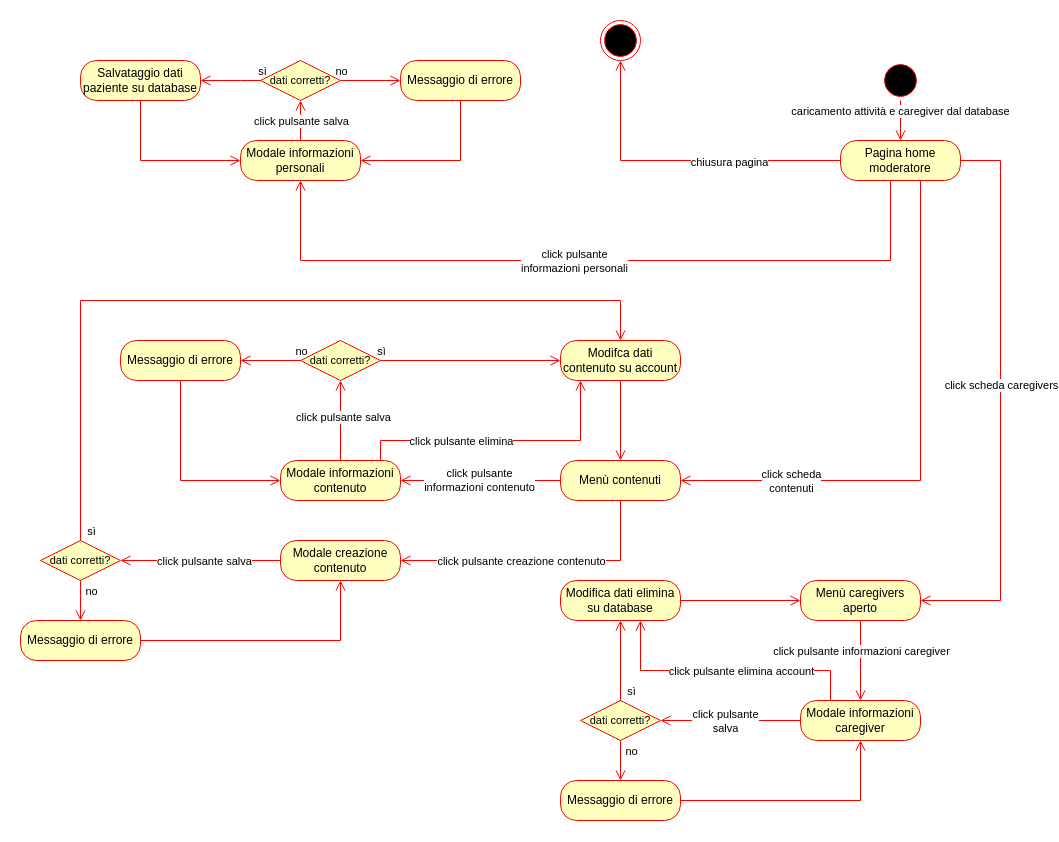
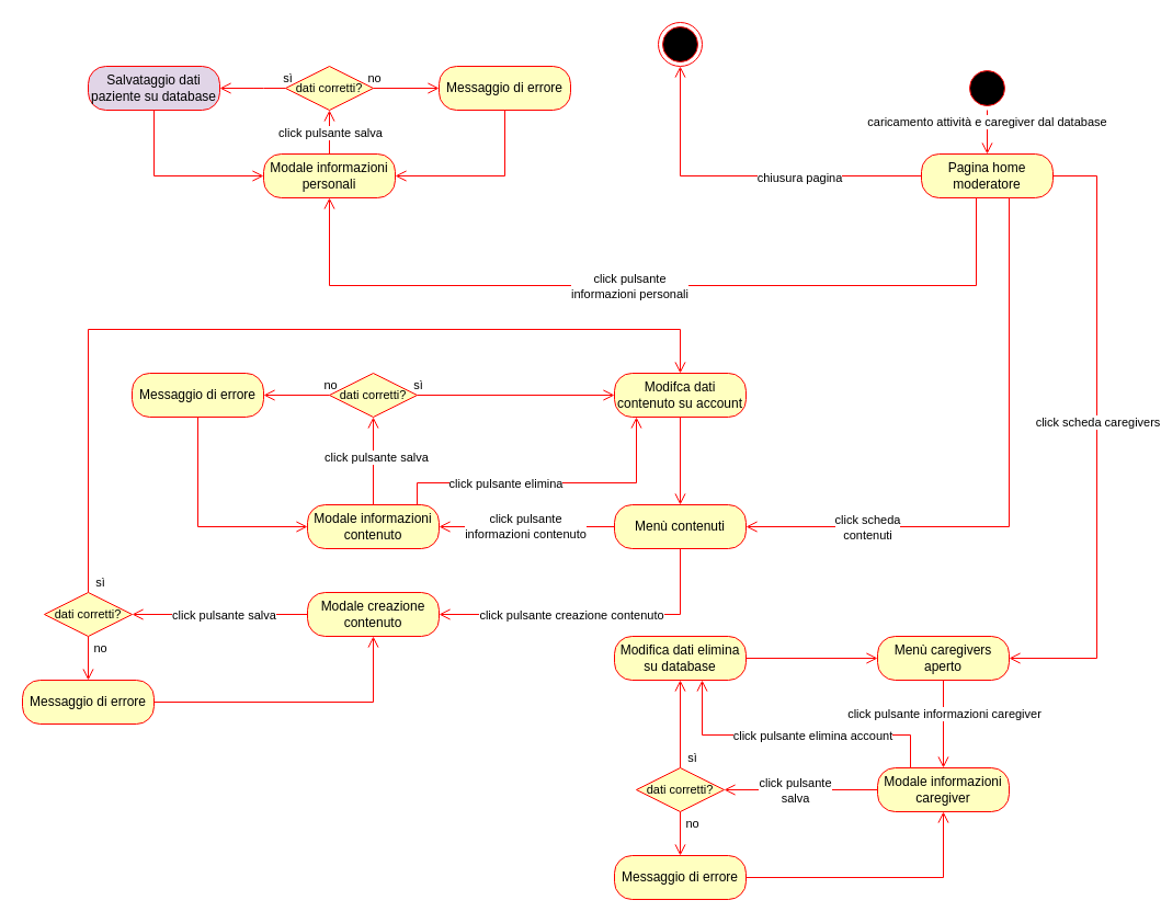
  <mxCell id="0" />
  <mxCell id="1" parent="0" />
  <mxCell id="2" value="" style="ellipse;html=1;shape=startState;fillColor=#000000;strokeColor=#ff0000;" parent="1" vertex="1"><mxGeometry x="880" y="60" width="40" height="40" as="geometry" /></mxCell>
  <mxCell id="3" value="caricamento attività e caregiver dal database" style="edgeStyle=orthogonalEdgeStyle;html=1;verticalAlign=bottom;endArrow=open;endSize=8;strokeColor=#ff0000;" parent="1" source="2" target="6" edge="1"><mxGeometry relative="1" as="geometry"><mxPoint x="900" y="140" as="targetPoint" /><mxPoint as="offset" /></mxGeometry></mxCell>
  <mxCell id="4" style="edgeStyle=orthogonalEdgeStyle;shape=connector;rounded=0;orthogonalLoop=1;jettySize=auto;html=1;strokeColor=#ff0000;align=center;verticalAlign=bottom;fontFamily=Helvetica;fontSize=11;fontColor=default;labelBackgroundColor=default;endArrow=open;endSize=8;" parent="1" source="6" target="7" edge="1"><mxGeometry relative="1" as="geometry"><Array as="points"><mxPoint x="620" y="160" /></Array></mxGeometry></mxCell>
  <mxCell id="5" value="chiusura pagina" style="edgeLabel;html=1;align=center;verticalAlign=middle;resizable=0;points=[];" vertex="1" connectable="0" parent="4"><mxGeometry x="-0.3" y="1" relative="1" as="geometry"><mxPoint as="offset" /></mxGeometry></mxCell>
  <mxCell id="6" value="Pagina home moderatore" style="rounded=1;whiteSpace=wrap;html=1;arcSize=40;fontColor=#000000;fillColor=#ffffc0;strokeColor=#ff0000;" parent="1" vertex="1"><mxGeometry x="840" y="140" width="120" height="40" as="geometry" /></mxCell>
  <mxCell id="7" value="" style="ellipse;html=1;shape=endState;fillColor=#000000;strokeColor=#ff0000;fontFamily=Helvetica;fontSize=11;fontColor=default;labelBackgroundColor=default;" parent="1" vertex="1"><mxGeometry y="20" width="40" height="40" as="geometry" x="600" /></mxCell>
  <mxCell id="8" style="edgeStyle=orthogonalEdgeStyle;shape=connector;rounded=0;orthogonalLoop=1;jettySize=auto;html=1;strokeColor=#ff0000;align=center;verticalAlign=bottom;fontFamily=Helvetica;fontSize=11;fontColor=default;labelBackgroundColor=default;endArrow=open;endSize=8;" parent="1" source="6" target="12" edge="1"><mxGeometry relative="1" as="geometry"><mxPoint x="120" y="320" as="sourcePoint" /><Array as="points"><mxPoint x="890" y="260" /><mxPoint x="300" y="260" /></Array></mxGeometry></mxCell>
  <mxCell id="9" value="click pulsante&lt;div&gt;informazioni personali&lt;/div&gt;" style="edgeLabel;html=1;align=center;verticalAlign=middle;resizable=0;points=[];fontFamily=Helvetica;fontSize=11;fontColor=default;labelBackgroundColor=default;" parent="8" vertex="1" connectable="0"><mxGeometry x="0.052" y="-2" relative="1" as="geometry"><mxPoint x="-2" y="2" as="offset" /></mxGeometry></mxCell>
  <mxCell id="10" style="edgeStyle=orthogonalEdgeStyle;shape=connector;rounded=0;orthogonalLoop=1;jettySize=auto;html=1;strokeColor=#ff0000;align=center;verticalAlign=bottom;fontFamily=Helvetica;fontSize=11;fontColor=default;labelBackgroundColor=default;endArrow=open;endSize=8;" parent="1" source="12" target="17" edge="1"><mxGeometry relative="1" as="geometry" /></mxCell>
  <mxCell id="11" value="click pulsante salva" style="edgeLabel;html=1;align=center;verticalAlign=middle;resizable=0;points=[];fontFamily=Helvetica;fontSize=11;fontColor=default;labelBackgroundColor=default;" parent="10" vertex="1" connectable="0"><mxGeometry x="-0.015" y="1" relative="1" as="geometry"><mxPoint x="1" as="offset" /></mxGeometry></mxCell>
  <mxCell id="12" value="Modale informazioni personali" style="rounded=1;whiteSpace=wrap;html=1;arcSize=40;fontColor=#000000;fillColor=#ffffc0;strokeColor=#ff0000;" parent="1" vertex="1"><mxGeometry x="240" y="140" width="120" height="40" as="geometry" /></mxCell>
  <mxCell id="13" style="edgeStyle=orthogonalEdgeStyle;shape=connector;rounded=0;orthogonalLoop=1;jettySize=auto;html=1;strokeColor=#ff0000;align=center;verticalAlign=bottom;fontFamily=Helvetica;fontSize=11;fontColor=default;labelBackgroundColor=default;endArrow=open;endSize=8;" parent="1" source="17" target="19" edge="1"><mxGeometry relative="1" as="geometry" /></mxCell>
  <mxCell id="14" value="no" style="edgeLabel;html=1;align=center;verticalAlign=middle;resizable=0;points=[];fontFamily=Helvetica;fontSize=11;fontColor=default;labelBackgroundColor=default;" parent="13" vertex="1" connectable="0"><mxGeometry x="-0.619" y="-3" relative="1" as="geometry"><mxPoint x="-11" y="-13" as="offset" /></mxGeometry></mxCell>
  <mxCell id="15" style="edgeStyle=orthogonalEdgeStyle;shape=connector;rounded=0;orthogonalLoop=1;jettySize=auto;html=1;strokeColor=#ff0000;align=center;verticalAlign=bottom;fontFamily=Helvetica;fontSize=11;fontColor=default;labelBackgroundColor=default;endArrow=open;endSize=8;" parent="1" source="17" target="21" edge="1"><mxGeometry relative="1" as="geometry"><Array as="points"><mxPoint x="240" y="80" /><mxPoint x="240" y="80" /></Array></mxGeometry></mxCell>
  <mxCell id="16" value="sì" style="edgeLabel;html=1;align=center;verticalAlign=middle;resizable=0;points=[];fontFamily=Helvetica;fontSize=11;fontColor=default;labelBackgroundColor=default;" parent="15" vertex="1" connectable="0"><mxGeometry x="-0.394" y="-2" relative="1" as="geometry"><mxPoint x="19" y="-8" as="offset" /></mxGeometry></mxCell>
  <mxCell id="17" value="dati corretti?" style="rhombus;whiteSpace=wrap;html=1;fontColor=#000000;fillColor=#ffffc0;strokeColor=#ff0000;fontFamily=Helvetica;fontSize=11;labelBackgroundColor=none;" parent="1" vertex="1"><mxGeometry x="260" y="60" width="80" height="40" as="geometry" /></mxCell>
  <mxCell id="18" style="edgeStyle=orthogonalEdgeStyle;shape=connector;rounded=0;orthogonalLoop=1;jettySize=auto;html=1;strokeColor=#ff0000;align=center;verticalAlign=bottom;fontFamily=Helvetica;fontSize=11;fontColor=default;labelBackgroundColor=default;endArrow=open;endSize=8;" parent="1" source="19" target="12" edge="1"><mxGeometry relative="1" as="geometry"><Array as="points"><mxPoint x="460" y="160" /></Array></mxGeometry></mxCell>
  <mxCell id="19" value="Messaggio di errore" style="rounded=1;whiteSpace=wrap;html=1;arcSize=40;fontColor=#000000;fillColor=#ffffc0;strokeColor=#ff0000;" parent="1" vertex="1"><mxGeometry x="400" y="60" width="120" height="40" as="geometry" /></mxCell>
  <mxCell id="20" style="edgeStyle=orthogonalEdgeStyle;shape=connector;rounded=0;orthogonalLoop=1;jettySize=auto;html=1;strokeColor=#ff0000;align=center;verticalAlign=bottom;fontFamily=Helvetica;fontSize=11;fontColor=default;labelBackgroundColor=default;endArrow=open;endSize=8;" parent="1" source="21" target="12" edge="1"><mxGeometry relative="1" as="geometry"><Array as="points"><mxPoint x="140" y="160" /></Array></mxGeometry></mxCell>
- <mxCell id="21" value="Salvataggio dati paziente su database" style="rounded=1;whiteSpace=wrap;html=1;arcSize=40;fontColor=#000000;fillColor=#ffffc0;strokeColor=#ff0000;" parent="1" vertex="1"><mxGeometry x="80" y="60" width="120" height="40" as="geometry" /></mxCell>
+ <mxCell id="21" value="Salvataggio dati paziente su database" style="rounded=1;whiteSpace=wrap;html=1;arcSize=40;fontColor=#000000;fillColor=#e1d5e7;strokeColor=#ff0000;" parent="1" vertex="1"><mxGeometry x="80" y="60" width="120" height="40" as="geometry" /></mxCell>
  <mxCell id="22" style="edgeStyle=orthogonalEdgeStyle;shape=connector;rounded=0;orthogonalLoop=1;jettySize=auto;html=1;strokeColor=#ff0000;align=center;verticalAlign=bottom;fontFamily=Helvetica;fontSize=11;fontColor=default;labelBackgroundColor=default;endArrow=open;endSize=8;" parent="1" source="6" target="28" edge="1"><mxGeometry relative="1" as="geometry"><mxPoint x="860" y="500" as="sourcePoint" /><Array as="points"><mxPoint x="1000" y="160" /><mxPoint x="1000" y="600" /></Array></mxGeometry></mxCell>
  <mxCell id="23" value="click scheda caregivers" style="edgeLabel;html=1;align=center;verticalAlign=middle;resizable=0;points=[];fontFamily=Helvetica;fontSize=11;fontColor=default;labelBackgroundColor=default;" parent="22" vertex="1" connectable="0"><mxGeometry x="-0.056" relative="1" as="geometry"><mxPoint as="offset" /></mxGeometry></mxCell>
  <mxCell id="24" style="edgeStyle=orthogonalEdgeStyle;shape=connector;rounded=0;orthogonalLoop=1;jettySize=auto;html=1;strokeColor=#ff0000;align=center;verticalAlign=bottom;fontFamily=Helvetica;fontSize=11;fontColor=default;labelBackgroundColor=default;endArrow=open;endSize=8;" parent="1" source="6" target="33" edge="1"><mxGeometry relative="1" as="geometry"><mxPoint x="800" y="480" as="sourcePoint" /><Array as="points"><mxPoint x="920" y="480" /></Array></mxGeometry></mxCell>
  <mxCell id="25" value="click scheda&lt;div&gt;contenuti&lt;/div&gt;" style="edgeLabel;html=1;align=center;verticalAlign=middle;resizable=0;points=[];fontFamily=Helvetica;fontSize=11;fontColor=default;labelBackgroundColor=default;" parent="24" vertex="1" connectable="0"><mxGeometry x="0.177" y="1" relative="1" as="geometry"><mxPoint x="-112" y="-1" as="offset" /></mxGeometry></mxCell>
  <mxCell id="26" style="edgeStyle=orthogonalEdgeStyle;shape=connector;rounded=0;orthogonalLoop=1;jettySize=auto;html=1;strokeColor=#ff0000;align=center;verticalAlign=bottom;fontFamily=Helvetica;fontSize=11;fontColor=default;labelBackgroundColor=default;endArrow=open;endSize=8;" parent="1" source="28" target="38" edge="1"><mxGeometry relative="1" as="geometry" /></mxCell>
  <mxCell id="27" value="click pulsante informazioni caregiver" style="edgeLabel;html=1;align=center;verticalAlign=middle;resizable=0;points=[];fontFamily=Helvetica;fontSize=11;fontColor=default;labelBackgroundColor=default;" parent="26" vertex="1" connectable="0"><mxGeometry y="2" relative="1" as="geometry"><mxPoint x="-2" y="-10" as="offset" /></mxGeometry></mxCell>
  <mxCell id="28" value="Menù caregivers aperto" style="rounded=1;whiteSpace=wrap;html=1;arcSize=40;fontColor=#000000;fillColor=#ffffc0;strokeColor=#ff0000;" parent="1" vertex="1"><mxGeometry x="800" y="580" width="120" height="40" as="geometry" /></mxCell>
  <mxCell id="29" style="edgeStyle=orthogonalEdgeStyle;shape=connector;rounded=0;orthogonalLoop=1;jettySize=auto;html=1;strokeColor=#ff0000;align=center;verticalAlign=bottom;fontFamily=Helvetica;fontSize=11;fontColor=default;labelBackgroundColor=default;endArrow=open;endSize=8;" parent="1" source="33" target="52" edge="1"><mxGeometry relative="1" as="geometry" /></mxCell>
  <mxCell id="30" value="click pulsante&lt;div&gt;informazioni contenuto&lt;/div&gt;" style="edgeLabel;html=1;align=center;verticalAlign=middle;resizable=0;points=[];fontFamily=Helvetica;fontSize=11;fontColor=default;labelBackgroundColor=default;" parent="29" vertex="1" connectable="0"><mxGeometry x="0.025" y="-1" relative="1" as="geometry"><mxPoint as="offset" /></mxGeometry></mxCell>
  <mxCell id="31" style="edgeStyle=orthogonalEdgeStyle;shape=connector;rounded=0;orthogonalLoop=1;jettySize=auto;html=1;strokeColor=#ff0000;align=center;verticalAlign=bottom;fontFamily=Helvetica;fontSize=11;fontColor=default;labelBackgroundColor=default;endArrow=open;endSize=8;" parent="1" source="33" target="64" edge="1"><mxGeometry relative="1" as="geometry"><Array as="points"><mxPoint x="620" y="560" /></Array></mxGeometry></mxCell>
  <mxCell id="32" value="click pulsante creazione contenuto" style="edgeLabel;html=1;align=center;verticalAlign=middle;resizable=0;points=[];fontFamily=Helvetica;fontSize=11;fontColor=default;labelBackgroundColor=default;" parent="31" vertex="1" connectable="0"><mxGeometry x="0.714" y="-1" relative="1" as="geometry"><mxPoint x="80" y="1" as="offset" /></mxGeometry></mxCell>
  <mxCell id="33" value="Menù contenuti" style="rounded=1;whiteSpace=wrap;html=1;arcSize=40;fontColor=#000000;fillColor=#ffffc0;strokeColor=#ff0000;" parent="1" vertex="1"><mxGeometry x="560" y="460" width="120" height="40" as="geometry" /></mxCell>
  <mxCell id="34" style="edgeStyle=orthogonalEdgeStyle;shape=connector;rounded=0;orthogonalLoop=1;jettySize=auto;html=1;strokeColor=#ff0000;align=center;verticalAlign=bottom;fontFamily=Helvetica;fontSize=11;fontColor=default;labelBackgroundColor=default;endArrow=open;endSize=8;" parent="1" source="38" target="43" edge="1"><mxGeometry relative="1" as="geometry" /></mxCell>
  <mxCell id="35" value="click pulsante&lt;div&gt;salva&lt;/div&gt;" style="edgeLabel;html=1;align=center;verticalAlign=middle;resizable=0;points=[];fontFamily=Helvetica;fontSize=11;fontColor=default;labelBackgroundColor=default;" parent="34" vertex="1" connectable="0"><mxGeometry x="0.206" y="-2" relative="1" as="geometry"><mxPoint x="8" y="2" as="offset" /></mxGeometry></mxCell>
  <mxCell id="36" style="edgeStyle=orthogonalEdgeStyle;shape=connector;rounded=0;orthogonalLoop=1;jettySize=auto;html=1;strokeColor=#ff0000;align=center;verticalAlign=bottom;fontFamily=Helvetica;fontSize=11;fontColor=default;labelBackgroundColor=default;endArrow=open;endSize=8;" parent="1" source="38" target="47" edge="1"><mxGeometry relative="1" as="geometry"><Array as="points"><mxPoint x="830" y="670" /><mxPoint x="640" y="670" /></Array></mxGeometry></mxCell>
  <mxCell id="37" value="click pulsante elimina account" style="edgeLabel;html=1;align=center;verticalAlign=middle;resizable=0;points=[];fontFamily=Helvetica;fontSize=11;fontColor=default;labelBackgroundColor=default;" parent="36" vertex="1" connectable="0"><mxGeometry x="0.183" y="-2" relative="1" as="geometry"><mxPoint x="40" y="2" as="offset" /></mxGeometry></mxCell>
  <mxCell id="38" value="Modale informazioni caregiver" style="rounded=1;whiteSpace=wrap;html=1;arcSize=40;fontColor=#000000;fillColor=#ffffc0;strokeColor=#ff0000;" parent="1" vertex="1"><mxGeometry x="800" y="700" width="120" height="40" as="geometry" /></mxCell>
  <mxCell id="39" style="edgeStyle=orthogonalEdgeStyle;shape=connector;rounded=0;orthogonalLoop=1;jettySize=auto;html=1;strokeColor=#ff0000;align=center;verticalAlign=bottom;fontFamily=Helvetica;fontSize=11;fontColor=default;labelBackgroundColor=default;endArrow=open;endSize=8;" parent="1" source="43" target="47" edge="1"><mxGeometry relative="1" as="geometry"><Array as="points" /></mxGeometry></mxCell>
  <mxCell id="40" value="sì" style="edgeLabel;html=1;align=center;verticalAlign=middle;resizable=0;points=[];fontFamily=Helvetica;fontSize=11;fontColor=default;labelBackgroundColor=default;" parent="39" vertex="1" connectable="0"><mxGeometry x="-0.865" y="-1" relative="1" as="geometry"><mxPoint x="9" y="-5" as="offset" /></mxGeometry></mxCell>
  <mxCell id="41" style="edgeStyle=orthogonalEdgeStyle;shape=connector;rounded=0;orthogonalLoop=1;jettySize=auto;html=1;strokeColor=#ff0000;align=center;verticalAlign=bottom;fontFamily=Helvetica;fontSize=11;fontColor=default;labelBackgroundColor=default;endArrow=open;endSize=8;" parent="1" source="43" target="45" edge="1"><mxGeometry relative="1" as="geometry" /></mxCell>
  <mxCell id="42" value="no" style="edgeLabel;html=1;align=center;verticalAlign=middle;resizable=0;points=[];fontFamily=Helvetica;fontSize=11;fontColor=default;labelBackgroundColor=default;" parent="41" vertex="1" connectable="0"><mxGeometry x="-0.03" y="2" relative="1" as="geometry"><mxPoint x="8" y="-9" as="offset" /></mxGeometry></mxCell>
  <mxCell id="43" value="dati corretti?" style="rhombus;whiteSpace=wrap;html=1;fontColor=#000000;fillColor=#ffffc0;strokeColor=#ff0000;fontFamily=Helvetica;fontSize=11;labelBackgroundColor=none;" parent="1" vertex="1"><mxGeometry x="580" y="700" width="80" height="40" as="geometry" /></mxCell>
  <mxCell id="44" style="edgeStyle=orthogonalEdgeStyle;shape=connector;rounded=0;orthogonalLoop=1;jettySize=auto;html=1;strokeColor=#ff0000;align=center;verticalAlign=bottom;fontFamily=Helvetica;fontSize=11;fontColor=default;labelBackgroundColor=default;endArrow=open;endSize=8;" parent="1" source="45" target="38" edge="1"><mxGeometry relative="1" as="geometry"><Array as="points"><mxPoint x="860" y="800" /></Array></mxGeometry></mxCell>
  <mxCell id="45" value="Messaggio di errore" style="rounded=1;whiteSpace=wrap;html=1;arcSize=40;fontColor=#000000;fillColor=#ffffc0;strokeColor=#ff0000;" parent="1" vertex="1"><mxGeometry x="560" y="780" width="120" height="40" as="geometry" /></mxCell>
  <mxCell id="46" style="edgeStyle=orthogonalEdgeStyle;shape=connector;rounded=0;orthogonalLoop=1;jettySize=auto;html=1;strokeColor=#ff0000;align=center;verticalAlign=bottom;fontFamily=Helvetica;fontSize=11;fontColor=default;labelBackgroundColor=default;endArrow=open;endSize=8;" parent="1" source="47" target="28" edge="1"><mxGeometry relative="1" as="geometry" /></mxCell>
  <mxCell id="47" value="Modifica dati elimina su database" style="rounded=1;whiteSpace=wrap;html=1;arcSize=40;fontColor=#000000;fillColor=#ffffc0;strokeColor=#ff0000;" parent="1" vertex="1"><mxGeometry x="560" y="580" width="120" height="40" as="geometry" /></mxCell>
  <mxCell id="48" style="edgeStyle=orthogonalEdgeStyle;shape=connector;rounded=0;orthogonalLoop=1;jettySize=auto;html=1;strokeColor=#ff0000;align=center;verticalAlign=bottom;fontFamily=Helvetica;fontSize=11;fontColor=default;labelBackgroundColor=default;endArrow=open;endSize=8;" parent="1" source="52" target="57" edge="1"><mxGeometry relative="1" as="geometry"><mxPoint x="340" y="380" as="targetPoint" /></mxGeometry></mxCell>
  <mxCell id="49" value="click pulsante salva" style="edgeLabel;html=1;align=center;verticalAlign=middle;resizable=0;points=[];fontFamily=Helvetica;fontSize=11;fontColor=default;labelBackgroundColor=default;" parent="48" vertex="1" connectable="0"><mxGeometry x="0.089" y="-2" relative="1" as="geometry"><mxPoint as="offset" /></mxGeometry></mxCell>
  <mxCell id="50" style="edgeStyle=orthogonalEdgeStyle;shape=connector;rounded=0;orthogonalLoop=1;jettySize=auto;html=1;strokeColor=#ff0000;align=center;verticalAlign=bottom;fontFamily=Helvetica;fontSize=11;fontColor=default;labelBackgroundColor=default;endArrow=open;endSize=8;" parent="1" source="52" target="59" edge="1"><mxGeometry relative="1" as="geometry"><Array as="points"><mxPoint x="380" y="440" /><mxPoint x="580" y="440" /></Array></mxGeometry></mxCell>
  <mxCell id="51" value="click pulsante elimina" style="edgeLabel;html=1;align=center;verticalAlign=middle;resizable=0;points=[];fontFamily=Helvetica;fontSize=11;fontColor=default;labelBackgroundColor=default;" parent="50" vertex="1" connectable="0"><mxGeometry x="-0.323" y="-2" relative="1" as="geometry"><mxPoint x="5" y="-2" as="offset" /></mxGeometry></mxCell>
  <mxCell id="52" value="Modale informazioni contenuto" style="rounded=1;whiteSpace=wrap;html=1;arcSize=40;fontColor=#000000;fillColor=#ffffc0;strokeColor=#ff0000;" parent="1" vertex="1"><mxGeometry x="280" y="460" width="120" height="40" as="geometry" /></mxCell>
  <mxCell id="53" style="edgeStyle=orthogonalEdgeStyle;shape=connector;rounded=0;orthogonalLoop=1;jettySize=auto;html=1;strokeColor=#ff0000;align=center;verticalAlign=bottom;fontFamily=Helvetica;fontSize=11;fontColor=default;labelBackgroundColor=default;endArrow=open;endSize=8;" parent="1" source="57" target="59" edge="1"><mxGeometry relative="1" as="geometry"><mxPoint x="490" y="370" as="targetPoint" /></mxGeometry></mxCell>
  <mxCell id="54" value="sì" style="edgeLabel;html=1;align=center;verticalAlign=middle;resizable=0;points=[];fontFamily=Helvetica;fontSize=11;fontColor=default;labelBackgroundColor=default;" parent="53" vertex="1" connectable="0"><mxGeometry x="-0.873" y="-2" relative="1" as="geometry"><mxPoint x="-11" y="-12" as="offset" /></mxGeometry></mxCell>
  <mxCell id="55" style="edgeStyle=orthogonalEdgeStyle;shape=connector;rounded=0;orthogonalLoop=1;jettySize=auto;html=1;strokeColor=#ff0000;align=center;verticalAlign=bottom;fontFamily=Helvetica;fontSize=11;fontColor=default;labelBackgroundColor=default;endArrow=open;endSize=8;" parent="1" source="57" target="61" edge="1"><mxGeometry relative="1" as="geometry" /></mxCell>
  <mxCell id="56" value="no" style="edgeLabel;html=1;align=center;verticalAlign=middle;resizable=0;points=[];fontFamily=Helvetica;fontSize=11;fontColor=default;labelBackgroundColor=default;" parent="55" vertex="1" connectable="0"><mxGeometry x="-0.305" y="2" relative="1" as="geometry"><mxPoint x="21" y="-12" as="offset" /></mxGeometry></mxCell>
  <mxCell id="57" value="dati corretti?" style="rhombus;whiteSpace=wrap;html=1;fontColor=#000000;fillColor=#ffffc0;strokeColor=#ff0000;fontFamily=Helvetica;fontSize=11;labelBackgroundColor=none;" parent="1" vertex="1"><mxGeometry x="300" y="340" width="80" height="40" as="geometry" /></mxCell>
  <mxCell id="58" style="edgeStyle=orthogonalEdgeStyle;shape=connector;rounded=0;orthogonalLoop=1;jettySize=auto;html=1;strokeColor=#ff0000;align=center;verticalAlign=bottom;fontFamily=Helvetica;fontSize=11;fontColor=default;labelBackgroundColor=default;endArrow=open;endSize=8;" parent="1" source="59" target="33" edge="1"><mxGeometry relative="1" as="geometry" /></mxCell>
  <mxCell id="59" value="Modifca dati contenuto su account" style="rounded=1;whiteSpace=wrap;html=1;arcSize=40;fontColor=#000000;fillColor=#ffffc0;strokeColor=#ff0000;" parent="1" vertex="1"><mxGeometry x="560" y="340" width="120" height="40" as="geometry" /></mxCell>
  <mxCell id="60" style="edgeStyle=orthogonalEdgeStyle;shape=connector;rounded=0;orthogonalLoop=1;jettySize=auto;html=1;strokeColor=#ff0000;align=center;verticalAlign=bottom;fontFamily=Helvetica;fontSize=11;fontColor=default;labelBackgroundColor=default;endArrow=open;endSize=8;" parent="1" source="61" target="52" edge="1"><mxGeometry relative="1" as="geometry"><Array as="points"><mxPoint x="180" y="480" /></Array></mxGeometry></mxCell>
  <mxCell id="61" value="Messaggio di errore" style="rounded=1;whiteSpace=wrap;html=1;arcSize=40;fontColor=#000000;fillColor=#ffffc0;strokeColor=#ff0000;" parent="1" vertex="1"><mxGeometry x="120" y="340" width="120" height="40" as="geometry" /></mxCell>
  <mxCell id="62" style="edgeStyle=orthogonalEdgeStyle;shape=connector;rounded=0;orthogonalLoop=1;jettySize=auto;html=1;strokeColor=#ff0000;align=center;verticalAlign=bottom;fontFamily=Helvetica;fontSize=11;fontColor=default;labelBackgroundColor=default;endArrow=open;endSize=8;" parent="1" source="64" target="69" edge="1"><mxGeometry relative="1" as="geometry" /></mxCell>
  <mxCell id="63" value="click pulsante salva" style="edgeLabel;html=1;align=center;verticalAlign=middle;resizable=0;points=[];fontFamily=Helvetica;fontSize=11;fontColor=default;labelBackgroundColor=default;" parent="62" vertex="1" connectable="0"><mxGeometry x="-0.161" y="-2" relative="1" as="geometry"><mxPoint x="-10" y="2" as="offset" /></mxGeometry></mxCell>
  <mxCell id="64" value="Modale creazione contenuto" style="rounded=1;whiteSpace=wrap;html=1;arcSize=40;fontColor=#000000;fillColor=#ffffc0;strokeColor=#ff0000;" parent="1" vertex="1"><mxGeometry x="280" y="540" width="120" height="40" as="geometry" /></mxCell>
  <mxCell id="65" style="edgeStyle=orthogonalEdgeStyle;shape=connector;rounded=0;orthogonalLoop=1;jettySize=auto;html=1;strokeColor=#ff0000;align=center;verticalAlign=bottom;fontFamily=Helvetica;fontSize=11;fontColor=default;labelBackgroundColor=default;endArrow=open;endSize=8;" parent="1" source="69" target="59" edge="1"><mxGeometry relative="1" as="geometry"><Array as="points"><mxPoint x="80" y="300" /><mxPoint x="620" y="300" /></Array></mxGeometry></mxCell>
  <mxCell id="66" value="sì" style="edgeLabel;html=1;align=center;verticalAlign=middle;resizable=0;points=[];fontFamily=Helvetica;fontSize=11;fontColor=default;labelBackgroundColor=default;" parent="65" vertex="1" connectable="0"><mxGeometry x="-0.942" y="1" relative="1" as="geometry"><mxPoint x="11" y="14" as="offset" /></mxGeometry></mxCell>
  <mxCell id="67" style="edgeStyle=orthogonalEdgeStyle;shape=connector;rounded=0;orthogonalLoop=1;jettySize=auto;html=1;strokeColor=#ff0000;align=center;verticalAlign=bottom;fontFamily=Helvetica;fontSize=11;fontColor=default;labelBackgroundColor=default;endArrow=open;endSize=8;" parent="1" source="69" target="71" edge="1"><mxGeometry relative="1" as="geometry" /></mxCell>
  <mxCell id="68" value="no" style="edgeLabel;html=1;align=center;verticalAlign=middle;resizable=0;points=[];fontFamily=Helvetica;fontSize=11;fontColor=default;labelBackgroundColor=default;" parent="67" vertex="1" connectable="0"><mxGeometry x="-0.704" y="3" relative="1" as="geometry"><mxPoint x="7" y="4" as="offset" /></mxGeometry></mxCell>
  <mxCell id="69" value="dati corretti?" style="rhombus;whiteSpace=wrap;html=1;fontColor=#000000;fillColor=#ffffc0;strokeColor=#ff0000;fontFamily=Helvetica;fontSize=11;labelBackgroundColor=none;" parent="1" vertex="1"><mxGeometry x="40" y="540" width="80" height="40" as="geometry" /></mxCell>
  <mxCell id="70" style="edgeStyle=orthogonalEdgeStyle;shape=connector;rounded=0;orthogonalLoop=1;jettySize=auto;html=1;strokeColor=#ff0000;align=center;verticalAlign=bottom;fontFamily=Helvetica;fontSize=11;fontColor=default;labelBackgroundColor=default;endArrow=open;endSize=8;" parent="1" source="71" target="64" edge="1"><mxGeometry relative="1" as="geometry" /></mxCell>
  <mxCell id="71" value="Messaggio di errore" style="rounded=1;whiteSpace=wrap;html=1;arcSize=40;fontColor=#000000;fillColor=#ffffc0;strokeColor=#ff0000;" parent="1" vertex="1"><mxGeometry x="20" y="620" width="120" height="40" as="geometry" /></mxCell>
